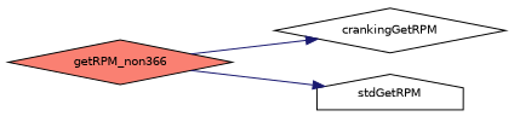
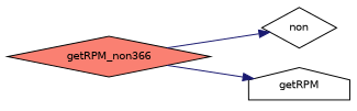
  digraph {
    fontname="DejaVu Sans"
    rankdir=LR
    node [color=black fillcolor=white fontname="DejaVu Sans" fontsize=10 shape=diamond style=filled]
    edge [color=midnightblue fontname="DejaVu Sans" fontsize=10 labelfontname=Helvetica labelfontsize=10 style=solid]
    n1 [fillcolor=salmon fontcolor=black height=0.2 label=getRPM_non366 width=0.4]
-   n2 [height=0.2 label=crankingGetRPM width=0.4]
-   n3 [height=0.2 label=stdGetRPM shape=house width=0.4]
+   n2 [height=0.2 label=non width=0.4]
+   n3 [height=0.2 label=getRPM shape=house width=0.4]
    n1 -> n2
    n1 -> n3
  }
